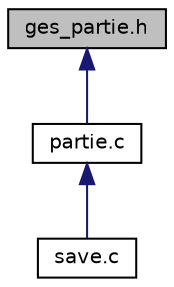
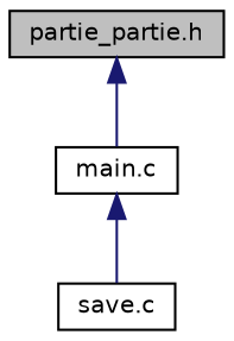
  digraph {
    node [color=black fillcolor=white fontname=Helvetica fontsize=10 shape=record style=filled]
    edge [color=midnightblue dir=back fontname=Helvetica fontsize=10 labelfontname=Helvetica labelfontsize=10 style=solid]
-   n1 [fillcolor=grey75 fontcolor=black height=0.2 label="ges_partie.h" width=0.4]
-   n2 [height=0.2 label="partie.c" width=0.4]
+   n1 [fillcolor=grey75 fontcolor=black height=0.2 label="partie_partie.h" width=0.4]
+   n2 [height=0.2 label="main.c" width=0.4]
    n3 [height=0.2 label="save.c" width=0.4]
    n1 -> n2
    n2 -> n3
  }
